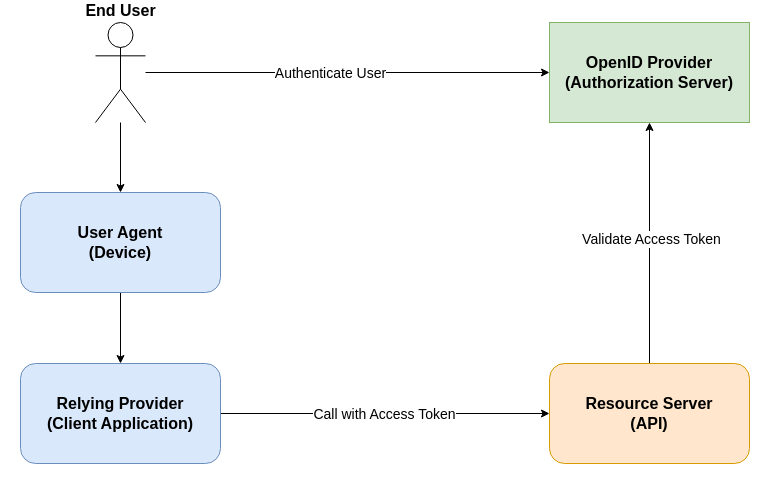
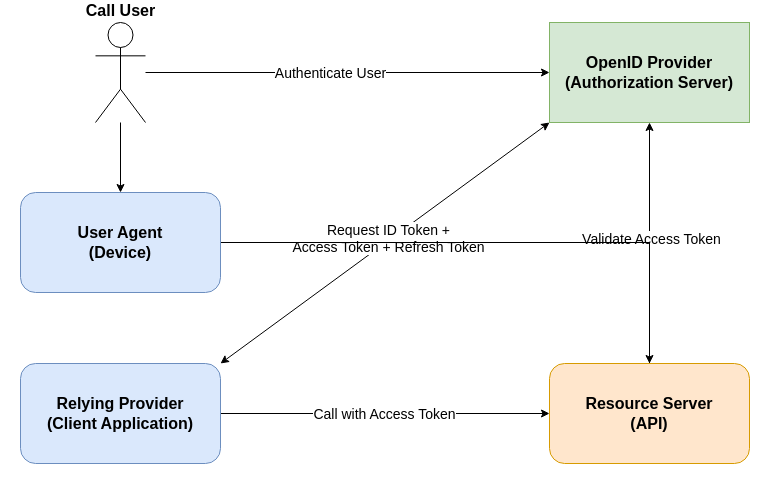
  <mxCell id="0" />
  <mxCell id="1" parent="0" />
+ <mxCell id="2" style="edgeStyle=none;rounded=0;orthogonalLoop=1;jettySize=auto;html=1;exitX=0;exitY=1;exitDx=0;exitDy=0;entryX=1;entryY=0;entryDx=0;entryDy=0;startArrow=classic;startFill=1;" parent="1" source="4" target="14" edge="1"><mxGeometry relative="1" as="geometry" /></mxCell>
+ <mxCell id="3" value="&lt;font style=&quot;font-size: 14px;&quot;&gt;Request ID Token + &lt;br&gt;Access Token + Refresh Token&lt;/font&gt;" style="edgeLabel;html=1;align=center;verticalAlign=middle;resizable=0;points=[];" parent="2" vertex="1" connectable="0"><mxGeometry x="-0.026" y="-2" relative="1" as="geometry"><mxPoint as="offset" /></mxGeometry></mxCell>
  <mxCell id="4" value="&lt;font style=&quot;font-size: 16px;&quot;&gt;&lt;b&gt;OpenID Provider&lt;br&gt;(Authorization Server)&lt;br&gt;&lt;/b&gt;&lt;/font&gt;" style="whiteSpace=wrap;html=1;fillColor=#d5e8d4;strokeColor=#82b366;rounded=0;" parent="1" vertex="1"><mxGeometry x="549" y="20" width="200" height="100" as="geometry" /></mxCell>
  <mxCell id="5" style="edgeStyle=orthogonalEdgeStyle;rounded=0;orthogonalLoop=1;jettySize=auto;html=1;entryX=0.5;entryY=0;entryDx=0;entryDy=0;" parent="1" source="8" target="16" edge="1"><mxGeometry relative="1" as="geometry"><mxPoint x="120" y="180" as="targetPoint" /></mxGeometry></mxCell>
  <mxCell id="6" style="edgeStyle=orthogonalEdgeStyle;rounded=0;orthogonalLoop=1;jettySize=auto;html=1;entryX=0;entryY=0.5;entryDx=0;entryDy=0;" parent="1" source="8" target="4" edge="1"><mxGeometry relative="1" as="geometry" /></mxCell>
  <mxCell id="7" value="&lt;font style=&quot;font-size: 14px;&quot;&gt;Authenticate User&lt;/font&gt;" style="edgeLabel;html=1;align=center;verticalAlign=middle;resizable=0;points=[];" parent="6" vertex="1" connectable="0"><mxGeometry x="-0.274" relative="1" as="geometry"><mxPoint x="37" as="offset" /></mxGeometry></mxCell>
- <mxCell id="8" value="&lt;font style=&quot;font-size: 16px;&quot;&gt;&lt;b&gt;End User&lt;br&gt;&lt;/b&gt;&lt;/font&gt;" style="shape=umlActor;verticalLabelPosition=top;verticalAlign=bottom;html=1;outlineConnect=0;labelPosition=center;align=center;" parent="1" vertex="1"><mxGeometry x="95" y="20" width="50" height="100" as="geometry" /></mxCell>
+ <mxCell id="8" value="&lt;font style=&quot;font-size: 16px;&quot;&gt;&lt;b&gt;Call User&lt;br&gt;&lt;/b&gt;&lt;/font&gt;" style="shape=umlActor;verticalLabelPosition=top;verticalAlign=bottom;html=1;outlineConnect=0;labelPosition=center;align=center;" parent="1" vertex="1"><mxGeometry x="95" y="20" width="50" height="100" as="geometry" /></mxCell>
  <mxCell id="9" style="edgeStyle=orthogonalEdgeStyle;rounded=0;orthogonalLoop=1;jettySize=auto;html=1;entryX=0.5;entryY=1;entryDx=0;entryDy=0;" parent="1" source="11" target="4" edge="1"><mxGeometry relative="1" as="geometry" /></mxCell>
  <mxCell id="10" value="&lt;font style=&quot;font-size: 14px;&quot;&gt;Validate Access Token&lt;/font&gt;" style="edgeLabel;html=1;align=center;verticalAlign=middle;resizable=0;points=[];" parent="9" vertex="1" connectable="0"><mxGeometry x="0.037" y="-1" relative="1" as="geometry"><mxPoint as="offset" /></mxGeometry></mxCell>
  <mxCell id="11" value="&lt;font style=&quot;font-size: 16px;&quot;&gt;&lt;b&gt;Resource Server&lt;br&gt;(API)&lt;br&gt;&lt;/b&gt;&lt;/font&gt;" style="rounded=1;whiteSpace=wrap;html=1;fillColor=#ffe6cc;strokeColor=#d79b00;" parent="1" vertex="1"><mxGeometry x="549" y="361" width="200" height="100" as="geometry" /></mxCell>
  <mxCell id="12" style="edgeStyle=orthogonalEdgeStyle;rounded=0;orthogonalLoop=1;jettySize=auto;html=1;entryX=0;entryY=0.5;entryDx=0;entryDy=0;" parent="1" source="14" target="11" edge="1"><mxGeometry relative="1" as="geometry" /></mxCell>
  <mxCell id="13" value="&lt;font style=&quot;font-size: 14px;&quot;&gt;Call with Access Token&lt;/font&gt;" style="edgeLabel;html=1;align=center;verticalAlign=middle;resizable=0;points=[];" parent="12" vertex="1" connectable="0"><mxGeometry x="-0.16" relative="1" as="geometry"><mxPoint x="25" as="offset" /></mxGeometry></mxCell>
  <mxCell id="14" value="&lt;font style=&quot;font-size: 16px;&quot;&gt;&lt;b&gt;Relying Provider&lt;br&gt;(Client Application)&lt;br&gt;&lt;/b&gt;&lt;/font&gt;" style="rounded=1;whiteSpace=wrap;html=1;fillColor=#dae8fc;strokeColor=#6c8ebf;" parent="1" vertex="1"><mxGeometry x="20" y="361" width="200" height="100" as="geometry" /></mxCell>
- <mxCell id="15" style="edgeStyle=orthogonalEdgeStyle;rounded=0;orthogonalLoop=1;jettySize=auto;html=1;entryX=0.5;entryY=0;entryDx=0;entryDy=0;" parent="1" source="16" target="14" edge="1"><mxGeometry relative="1" as="geometry" /></mxCell>
+ <mxCell id="15" style="edgeStyle=orthogonalEdgeStyle;rounded=0;orthogonalLoop=1;jettySize=auto;html=1;" parent="1" source="16" target="11" edge="1"><mxGeometry relative="1" as="geometry" /></mxCell>
  <mxCell id="16" value="&lt;font style=&quot;font-size: 16px;&quot;&gt;&lt;b&gt;User Agent&lt;br&gt;(Device)&lt;br&gt;&lt;/b&gt;&lt;/font&gt;" style="rounded=1;whiteSpace=wrap;html=1;fillColor=#dae8fc;strokeColor=#6c8ebf;" parent="1" vertex="1"><mxGeometry x="20" y="190" width="200" height="100" as="geometry" /></mxCell>
